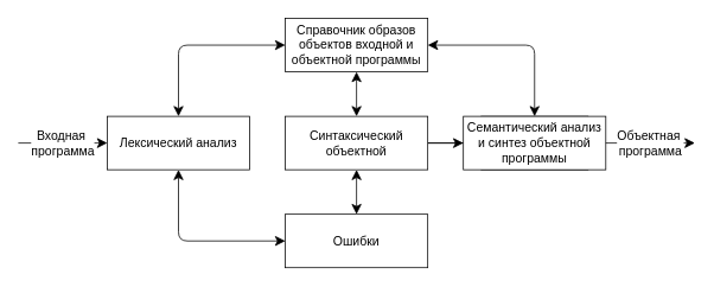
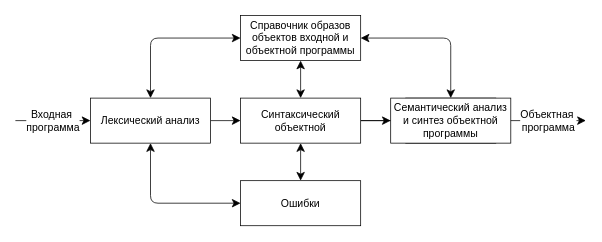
  <mxCell id="0" />
  <mxCell id="1" parent="0" />
+ <mxCell id="2" value="" style="edgeStyle=none;html=1;endSize=9;" parent="1" source="3" target="6" edge="1"><mxGeometry relative="1" as="geometry" /></mxCell>
  <mxCell id="3" value="Лексический анализ" style="rounded=0;whiteSpace=wrap;html=1;fontSize=14;" parent="1" vertex="1"><mxGeometry x="120" y="130" width="160" height="60" as="geometry" /></mxCell>
  <mxCell id="4" value="" style="edgeStyle=none;html=1;" parent="1" source="6" target="7" edge="1"><mxGeometry relative="1" as="geometry" /></mxCell>
  <mxCell id="5" value="" style="edgeStyle=none;html=1;endSize=9;" parent="1" source="6" target="10" edge="1"><mxGeometry relative="1" as="geometry" /></mxCell>
  <mxCell id="6" value="Синтаксический объектной" style="whiteSpace=wrap;html=1;rounded=0;fontSize=14;" parent="1" vertex="1"><mxGeometry x="320" y="130" width="160" height="60" as="geometry" /></mxCell>
  <mxCell id="7" value="Семантический анали анализ и синтез объектной программы" style="whiteSpace=wrap;html=1;rounded=0;" parent="1" vertex="1"><mxGeometry x="540" y="130" width="120" height="60" as="geometry" /></mxCell>
  <mxCell id="8" value="Справочник образов объектов входной и объектной программы" style="whiteSpace=wrap;html=1;rounded=0;fontSize=14;" parent="1" vertex="1"><mxGeometry x="320" y="20" width="160" height="60" as="geometry" /></mxCell>
  <mxCell id="9" value="Ошибки" style="whiteSpace=wrap;html=1;rounded=0;fontSize=14;" parent="1" vertex="1"><mxGeometry x="320" y="240" width="160" height="60" as="geometry" /></mxCell>
  <mxCell id="10" value="Семантический анализ и синтез объектной программы" style="whiteSpace=wrap;html=1;rounded=0;fontSize=14;" parent="1" vertex="1"><mxGeometry x="520" y="130" width="160" height="60" as="geometry" /></mxCell>
  <mxCell id="11" value="" style="edgeStyle=none;html=1;endSize=9;entryX=0.5;entryY=1;entryDx=0;entryDy=0;exitX=0.5;exitY=0;exitDx=0;exitDy=0;startArrow=classic;startFill=1;startSize=9;" parent="1" source="6" target="8" edge="1"><mxGeometry relative="1" as="geometry"><mxPoint x="270" y="170" as="sourcePoint" /><mxPoint x="350" y="170" as="targetPoint" /></mxGeometry></mxCell>
  <mxCell id="12" value="" style="edgeStyle=none;html=1;endSize=9;exitX=0.5;exitY=0;exitDx=0;exitDy=0;startArrow=classic;startFill=1;startSize=9;entryX=0.5;entryY=1;entryDx=0;entryDy=0;" parent="1" source="9" edge="1" target="6"><mxGeometry relative="1" as="geometry"><mxPoint x="410" y="140" as="sourcePoint" /><mxPoint x="400" y="190" as="targetPoint" /></mxGeometry></mxCell>
  <mxCell id="13" value="" style="edgeStyle=orthogonalEdgeStyle;html=1;endSize=9;exitX=0;exitY=0.5;exitDx=0;exitDy=0;startArrow=classic;startFill=1;startSize=9;entryX=0.5;entryY=1;entryDx=0;entryDy=0;" parent="1" source="9" target="3" edge="1"><mxGeometry relative="1" as="geometry"><mxPoint x="410" y="250" as="sourcePoint" /><mxPoint x="410" y="200" as="targetPoint" /></mxGeometry></mxCell>
  <mxCell id="14" value="" style="edgeStyle=orthogonalEdgeStyle;html=1;endSize=9;exitX=0;exitY=0.5;exitDx=0;exitDy=0;startArrow=classic;startFill=1;startSize=9;entryX=0.5;entryY=0;entryDx=0;entryDy=0;" parent="1" source="8" target="3" edge="1"><mxGeometry relative="1" as="geometry"><mxPoint x="350" y="280" as="sourcePoint" /><mxPoint x="210" y="200" as="targetPoint" /></mxGeometry></mxCell>
  <mxCell id="15" value="" style="edgeStyle=orthogonalEdgeStyle;html=1;endSize=9;exitX=1;exitY=0.5;exitDx=0;exitDy=0;startArrow=classic;startFill=1;startSize=9;entryX=0.5;entryY=0;entryDx=0;entryDy=0;" parent="1" source="8" target="10" edge="1"><mxGeometry relative="1" as="geometry"><mxPoint x="350" y="60" as="sourcePoint" /><mxPoint x="210" y="140" as="targetPoint" /></mxGeometry></mxCell>
  <mxCell id="16" value="Входная&amp;nbsp;&lt;div&gt;программа&lt;/div&gt;" style="edgeStyle=none;html=1;endSize=9;entryX=0;entryY=0.5;entryDx=0;entryDy=0;fontSize=14;" parent="1" target="3" edge="1"><mxGeometry relative="1" as="geometry"><mxPoint x="20" y="160" as="sourcePoint" /><mxPoint x="320" y="170" as="targetPoint" /></mxGeometry></mxCell>
  <mxCell id="17" value="Объектная&amp;nbsp;&lt;div&gt;программа&lt;/div&gt;" style="edgeStyle=none;html=1;endSize=9;fontSize=14;" parent="1" edge="1"><mxGeometry relative="1" as="geometry"><mxPoint x="680" y="160" as="sourcePoint" /><mxPoint x="780" y="160" as="targetPoint" /></mxGeometry></mxCell>
